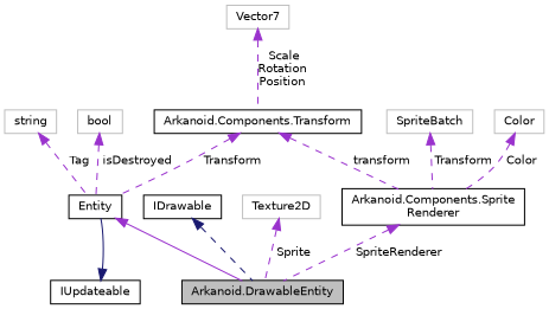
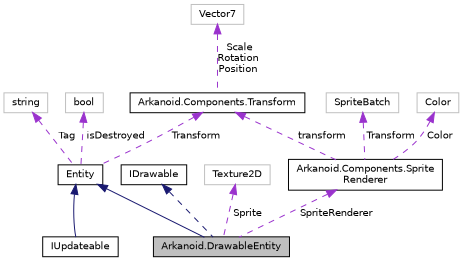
  digraph {
    node [color=black fillcolor=white fontname=Helvetica fontsize=10 shape=record style=filled]
    edge [color=darkorchid3 dir=back fontname=Helvetica fontsize=10 labelfontname=Helvetica labelfontsize=10 style=dashed]
    n1 [fillcolor=grey75 fontcolor=black height=0.2 label="Arkanoid.DrawableEntity" width=0.4]
    n2 [height=0.2 label=Entity width=0.4]
    n3 [height=0.2 label=IUpdateable width=0.4]
    n4 [color=grey75 height=0.2 label=string width=0.4]
    n5 [height=0.2 label="Arkanoid.Components.Transform" width=0.4]
    n6 [height=0.2 label="Arkanoid.Components.Sprite\lRenderer" width=0.4]
    n7 [color=grey75 height=0.2 label=Vector7 width=0.4]
    n8 [color=grey75 height=0.2 label=bool width=0.4]
    n9 [height=0.2 label=IDrawable width=0.4]
    n10 [color=grey75 height=0.2 label=SpriteBatch width=0.4]
    n11 [color=grey75 height=0.2 label=Color width=0.4]
    n12 [color=grey75 height=0.2 label=Texture2D width=0.4]
-   n2 -> n1 [style=solid]
-   n3 -> n2 [color=midnightblue style=solid]
+   n2 -> n1 [color=midnightblue style=solid]
+   n2 -> n3 [color=midnightblue style=solid]
    n4 -> n2 [label=" Tag"]
    n5 -> n2 [label=" Transform"]
    n5 -> n6 [label=" transform"]
    n6 -> n1 [label=" SpriteRenderer"]
    n7 -> n5 [label=" Scale\nRotation\nPosition"]
    n8 -> n2 [label=" isDestroyed"]
    n9 -> n1 [color=midnightblue]
    n10 -> n6 [label=" Transform"]
    n11 -> n6 [label=" Color"]
    n12 -> n1 [label=" Sprite"]
  }
